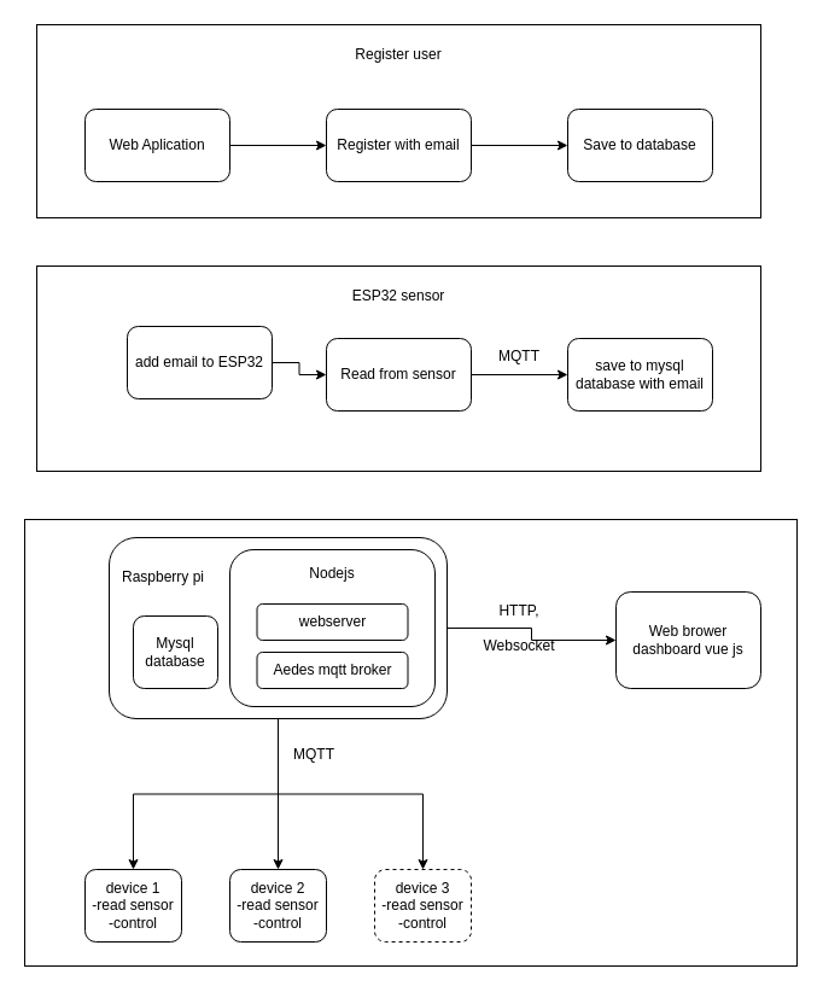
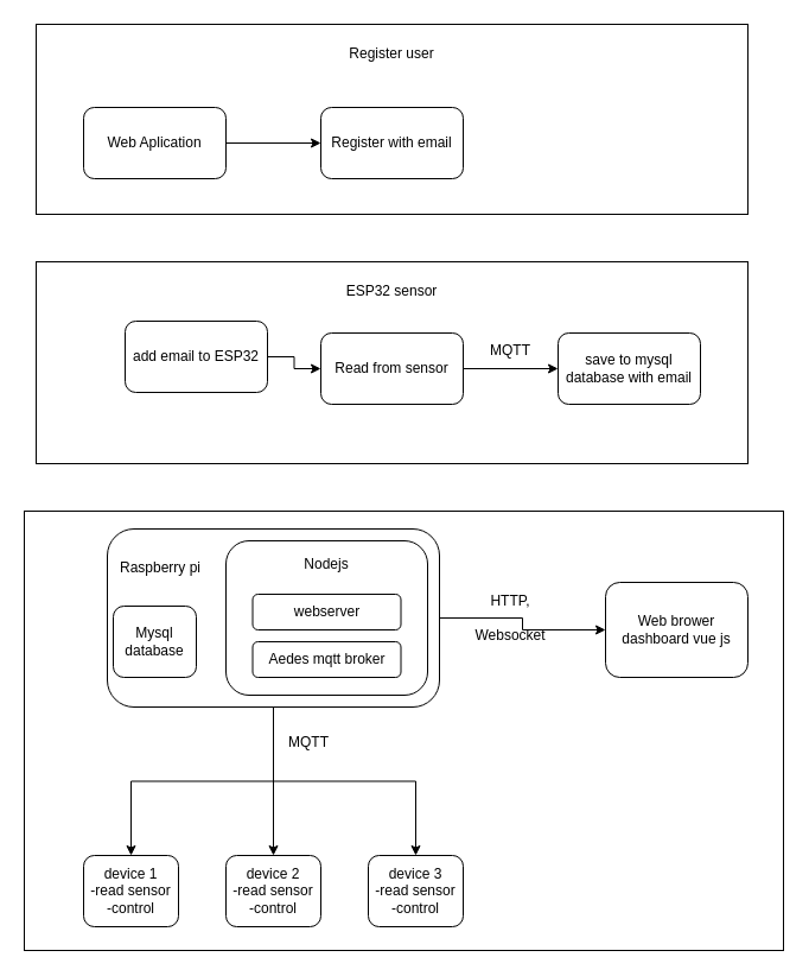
  <mxCell id="0" />
  <mxCell id="1" parent="0" />
  <mxCell id="2" value="" style="rounded=0;whiteSpace=wrap;html=1;" vertex="1" parent="1"><mxGeometry x="20" y="430" width="640" height="370" as="geometry" /></mxCell>
  <mxCell id="3" value="" style="rounded=0;whiteSpace=wrap;html=1;" vertex="1" parent="1"><mxGeometry x="30" y="220" width="600" height="170" as="geometry" /></mxCell>
  <mxCell id="4" value="" style="rounded=0;whiteSpace=wrap;html=1;" vertex="1" parent="1"><mxGeometry x="30" y="20" width="600" height="160" as="geometry" /></mxCell>
  <mxCell id="5" value="" style="edgeStyle=orthogonalEdgeStyle;rounded=0;orthogonalLoop=1;jettySize=auto;html=1;" edge="1" parent="1" source="6" target="8"><mxGeometry relative="1" as="geometry" /></mxCell>
  <mxCell id="6" value="Web Aplication" style="rounded=1;whiteSpace=wrap;html=1;" vertex="1" parent="1"><mxGeometry x="70" y="90" width="120" height="60" as="geometry" /></mxCell>
- <mxCell id="7" value="" style="edgeStyle=orthogonalEdgeStyle;rounded=0;orthogonalLoop=1;jettySize=auto;html=1;" edge="1" parent="1" source="8" target="9"><mxGeometry relative="1" as="geometry" /></mxCell>
  <mxCell id="8" value="Register with email" style="rounded=1;whiteSpace=wrap;html=1;" vertex="1" parent="1"><mxGeometry x="270" y="90" width="120" height="60" as="geometry" /></mxCell>
- <mxCell id="9" value="Save to database" style="rounded=1;whiteSpace=wrap;html=1;" vertex="1" parent="1"><mxGeometry x="470" y="90" width="120" height="60" as="geometry" /></mxCell>
  <mxCell id="10" value="" style="edgeStyle=orthogonalEdgeStyle;rounded=0;orthogonalLoop=1;jettySize=auto;html=1;" edge="1" parent="1" source="11" target="15"><mxGeometry relative="1" as="geometry" /></mxCell>
  <mxCell id="11" value="add email to ESP32" style="rounded=1;whiteSpace=wrap;html=1;" vertex="1" parent="1"><mxGeometry x="105" y="270" width="120" height="60" as="geometry" /></mxCell>
  <mxCell id="12" value="Register user" style="text;html=1;align=center;verticalAlign=middle;whiteSpace=wrap;rounded=0;" vertex="1" parent="1"><mxGeometry x="290" y="30" width="80" height="30" as="geometry" /></mxCell>
  <mxCell id="13" value="ESP32 sensor" style="text;html=1;align=center;verticalAlign=middle;whiteSpace=wrap;rounded=0;" vertex="1" parent="1"><mxGeometry x="290" y="230" width="80" height="30" as="geometry" /></mxCell>
  <mxCell id="14" value="" style="edgeStyle=orthogonalEdgeStyle;rounded=0;orthogonalLoop=1;jettySize=auto;html=1;" edge="1" parent="1" source="15" target="16"><mxGeometry relative="1" as="geometry" /></mxCell>
  <mxCell id="15" value="Read from sensor" style="whiteSpace=wrap;html=1;rounded=1;" vertex="1" parent="1"><mxGeometry x="270" y="280" width="120" height="60" as="geometry" /></mxCell>
  <mxCell id="16" value="save to mysql database with email" style="whiteSpace=wrap;html=1;rounded=1;" vertex="1" parent="1"><mxGeometry x="470" y="280" width="120" height="60" as="geometry" /></mxCell>
  <mxCell id="17" value="MQTT" style="text;html=1;align=center;verticalAlign=middle;whiteSpace=wrap;rounded=0;" vertex="1" parent="1"><mxGeometry x="400" y="280" width="60" height="30" as="geometry" /></mxCell>
  <mxCell id="18" value="device 1&lt;div&gt;-read sensor&lt;/div&gt;&lt;div&gt;-control&lt;/div&gt;" style="rounded=1;whiteSpace=wrap;html=1;" vertex="1" parent="1"><mxGeometry x="70" y="720" width="80" height="60" as="geometry" /></mxCell>
  <mxCell id="19" value="device 2&lt;div&gt;-read sensor&lt;/div&gt;&lt;div&gt;-control&lt;/div&gt;" style="rounded=1;whiteSpace=wrap;html=1;" vertex="1" parent="1"><mxGeometry x="190" y="720" width="80" height="60" as="geometry" /></mxCell>
- <mxCell id="20" value="device 3&lt;div&gt;-read sensor&lt;/div&gt;&lt;div&gt;-control&lt;/div&gt;" style="rounded=1;whiteSpace=wrap;html=1;dashed=1;" vertex="1" parent="1"><mxGeometry x="310" y="720" width="80" height="60" as="geometry" /></mxCell>
+ <mxCell id="20" value="device 3&lt;div&gt;-read sensor&lt;/div&gt;&lt;div&gt;-control&lt;/div&gt;" style="rounded=1;whiteSpace=wrap;html=1;" vertex="1" parent="1"><mxGeometry x="310" y="720" width="80" height="60" as="geometry" /></mxCell>
  <mxCell id="21" style="edgeStyle=orthogonalEdgeStyle;rounded=0;orthogonalLoop=1;jettySize=auto;html=1;exitX=0.5;exitY=1;exitDx=0;exitDy=0;entryX=0.5;entryY=0;entryDx=0;entryDy=0;" edge="1" parent="1" source="25" target="20"><mxGeometry relative="1" as="geometry" /></mxCell>
  <mxCell id="22" style="edgeStyle=orthogonalEdgeStyle;rounded=0;orthogonalLoop=1;jettySize=auto;html=1;exitX=0.5;exitY=1;exitDx=0;exitDy=0;" edge="1" parent="1" source="25" target="19"><mxGeometry relative="1" as="geometry" /></mxCell>
  <mxCell id="23" style="edgeStyle=orthogonalEdgeStyle;rounded=0;orthogonalLoop=1;jettySize=auto;html=1;exitX=0.5;exitY=1;exitDx=0;exitDy=0;entryX=0.5;entryY=0;entryDx=0;entryDy=0;" edge="1" parent="1" source="25" target="18"><mxGeometry relative="1" as="geometry" /></mxCell>
  <mxCell id="24" value="" style="group" connectable="0" vertex="1" parent="1"><mxGeometry x="90" y="485" width="280" height="110" as="geometry" /></mxCell>
  <mxCell id="25" value="" style="rounded=1;whiteSpace=wrap;html=1;" vertex="1" parent="24"><mxGeometry y="-40" width="280" height="150" as="geometry" /></mxCell>
- <mxCell id="26" value="Mysql database" style="rounded=1;whiteSpace=wrap;html=1;" vertex="1" parent="24"><mxGeometry x="20" y="25" width="70" height="60" as="geometry" /></mxCell>
+ <mxCell id="26" value="Mysql database" style="rounded=1;whiteSpace=wrap;html=1;" vertex="1" parent="24"><mxGeometry x="5" y="25" width="70" height="60" as="geometry" /></mxCell>
  <mxCell id="27" value="" style="rounded=1;whiteSpace=wrap;html=1;" vertex="1" parent="24"><mxGeometry x="100" y="-30" width="170" height="130" as="geometry" /></mxCell>
  <mxCell id="28" value="Aedes mqtt broker" style="rounded=1;whiteSpace=wrap;html=1;" vertex="1" parent="24"><mxGeometry x="122.5" y="55" width="125" height="30" as="geometry" /></mxCell>
  <mxCell id="29" value="webserver" style="rounded=1;whiteSpace=wrap;html=1;" vertex="1" parent="24"><mxGeometry x="122.5" y="15" width="125" height="30" as="geometry" /></mxCell>
  <mxCell id="30" value="Raspberry pi" style="text;html=1;align=center;verticalAlign=middle;whiteSpace=wrap;rounded=0;" vertex="1" parent="24"><mxGeometry x="1.25" y="-25" width="87.5" height="35" as="geometry" /></mxCell>
  <mxCell id="31" value="Nodejs" style="text;html=1;align=center;verticalAlign=middle;whiteSpace=wrap;rounded=0;" vertex="1" parent="24"><mxGeometry x="130" y="-25" width="110" height="30" as="geometry" /></mxCell>
  <mxCell id="32" value="Web brower&lt;div&gt;dashboard vue js&lt;/div&gt;" style="rounded=1;whiteSpace=wrap;html=1;" vertex="1" parent="1"><mxGeometry x="510" y="490" width="120" height="80" as="geometry" /></mxCell>
  <mxCell id="33" style="edgeStyle=orthogonalEdgeStyle;rounded=0;orthogonalLoop=1;jettySize=auto;html=1;exitX=1;exitY=0.5;exitDx=0;exitDy=0;entryX=0;entryY=0.5;entryDx=0;entryDy=0;" edge="1" parent="1" source="25" target="32"><mxGeometry relative="1" as="geometry" /></mxCell>
  <mxCell id="34" value="MQTT" style="text;html=1;align=center;verticalAlign=middle;whiteSpace=wrap;rounded=0;" vertex="1" parent="1"><mxGeometry x="230" y="610" width="60" height="30" as="geometry" /></mxCell>
  <mxCell id="35" value="HTTP,&lt;div&gt;&lt;br&gt;&lt;div&gt;Websocket&lt;/div&gt;&lt;/div&gt;" style="text;html=1;align=center;verticalAlign=middle;whiteSpace=wrap;rounded=0;" vertex="1" parent="1"><mxGeometry x="400" y="495" width="60" height="50" as="geometry" /></mxCell>
